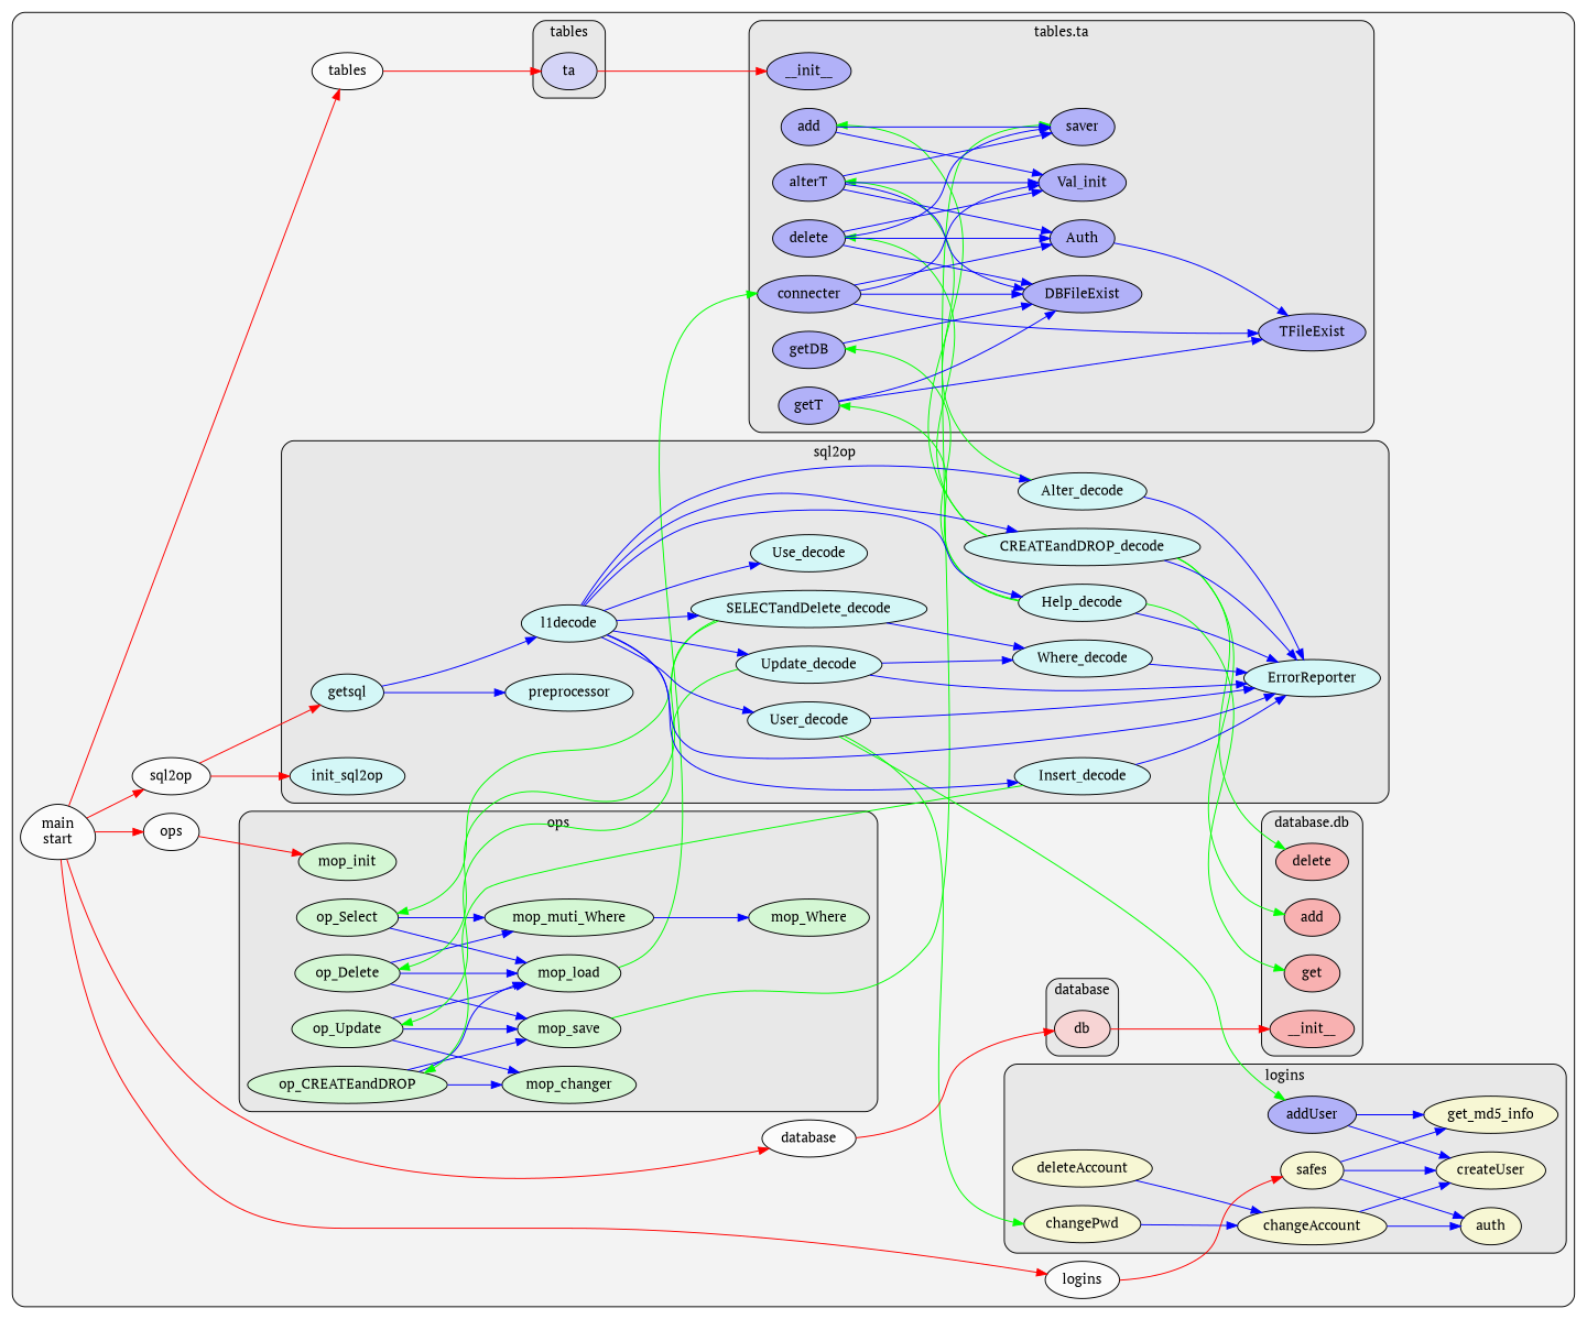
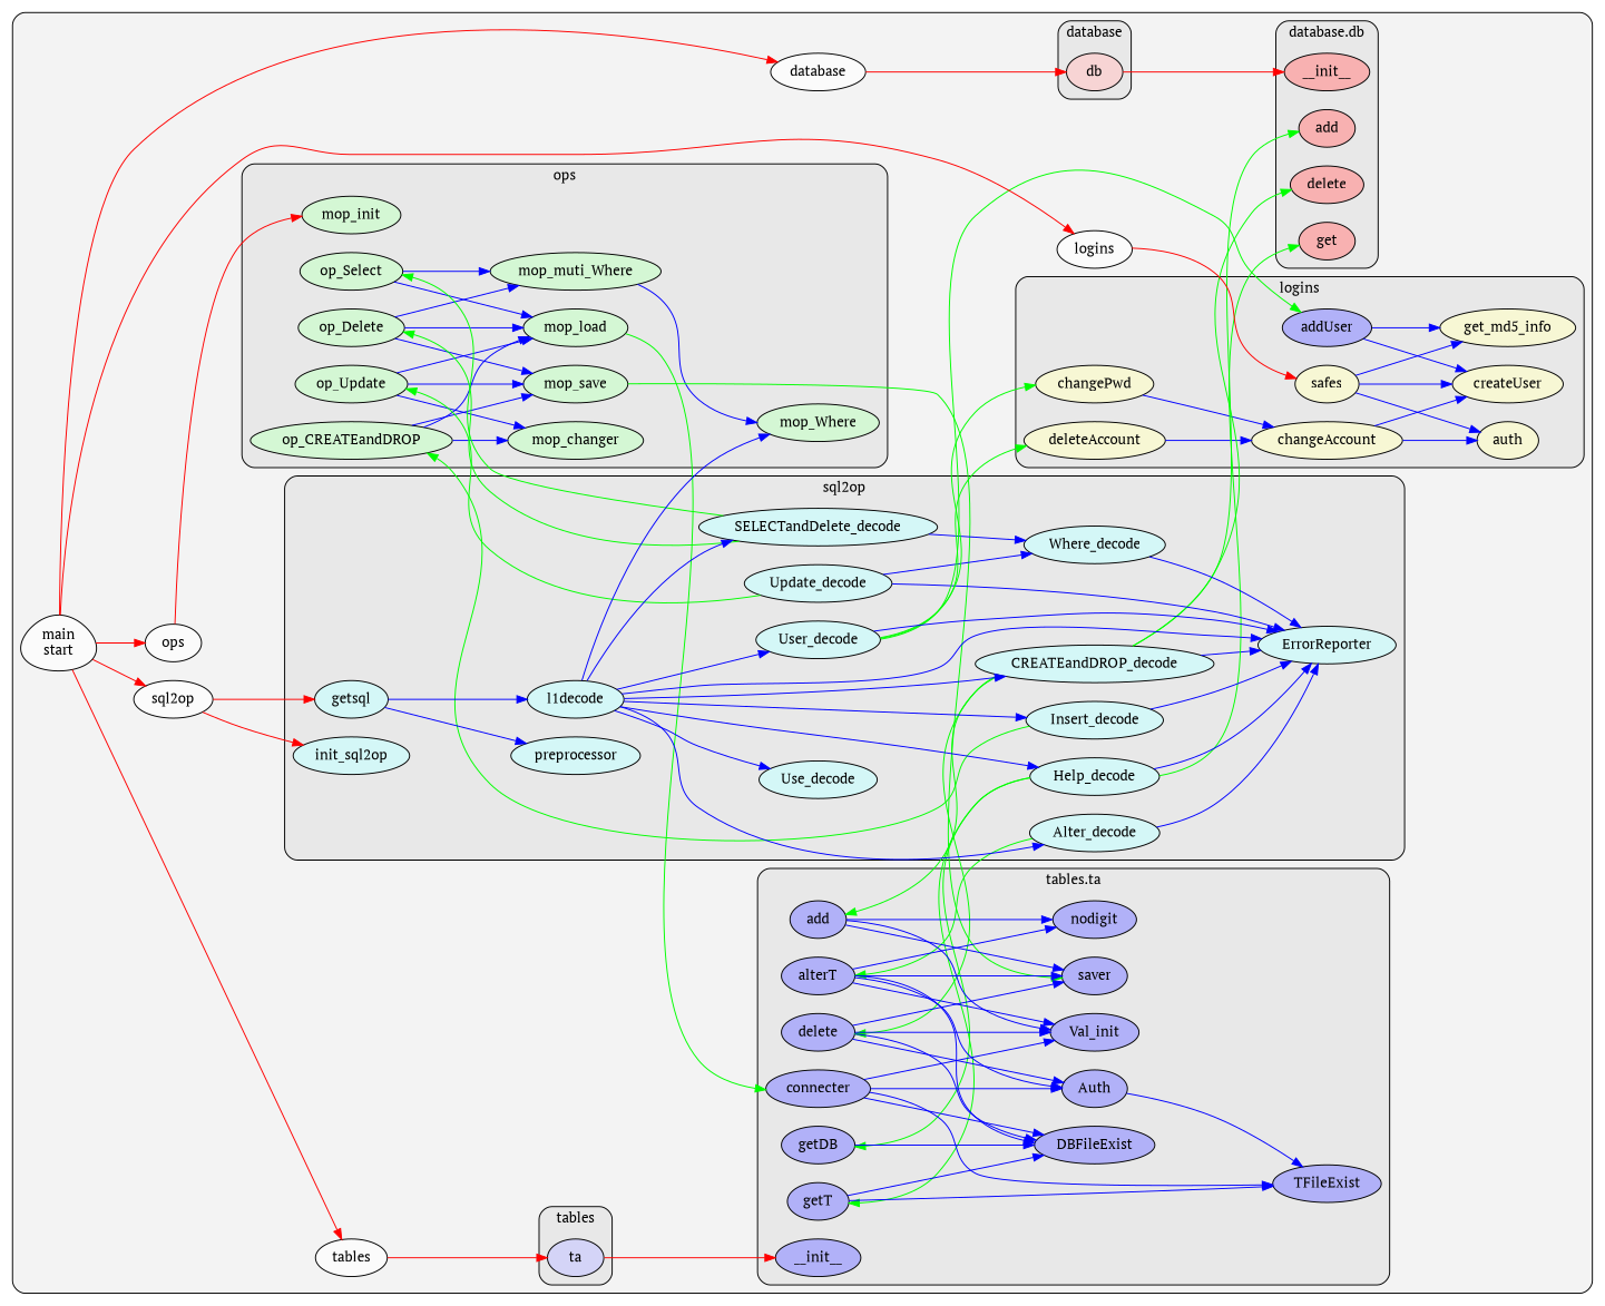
  digraph {
    clusterrank=local
    fontname="PT Serif"
    rankdir=LR
    node [fillcolor="#9999ffb2" fontcolor="#000000" fontname="PT Serif" group=3 style=filled]
    edge [color="#0000FF" fontname="PT Serif" style=solid]
    n1 [fillcolor="#feccccb2" group=0 label=db]
    n2 [fillcolor="#ff9999b2" group=0 label=__init__]
    n3 [fillcolor="#ff9999b2" group=0 label=add]
    n4 [fillcolor="#ff9999b2" group=0 label=delete]
    n5 [fillcolor="#ff9999b2" group=0 label=get]
    n6 [group=1 label=addUser]
    n7 [fillcolor="#fefeccb2" group=1 label=auth]
    n8 [fillcolor="#fefeccb2" group=1 label=changeAccount]
    n9 [fillcolor="#fefeccb2" group=1 label=changePwd]
    n10 [fillcolor="#fefeccb2" group=1 label=createUser]
    n11 [fillcolor="#fefeccb2" group=1 label=deleteAccount]
    n12 [fillcolor="#fefeccb2" group=1 label=get_md5_info]
    n13 [fillcolor="#fefeccb2" group=1 label=safes]
    n14 [fillcolor="#ccfeccb2" group=2 label=mop_Where]
    n15 [fillcolor="#ccfeccb2" group=2 label=mop_changer]
    n16 [fillcolor="#ccfeccb2" group=2 label=mop_init]
    n17 [fillcolor="#ccfeccb2" group=2 label=mop_load]
    n18 [fillcolor="#ccfeccb2" group=2 label=mop_muti_Where]
    n19 [fillcolor="#ccfeccb2" group=2 label=mop_save]
    n20 [fillcolor="#ccfeccb2" group=2 label=op_Delete]
    n21 [fillcolor="#ccfeccb2" group=2 label=op_CREATEandDROP]
    n22 [fillcolor="#ccfeccb2" group=2 label=op_Select]
    n23 [fillcolor="#ccfeccb2" group=2 label=op_Update]
    n24 [fillcolor="#ccfefeb2" label=Alter_decode]
    n25 [fillcolor="#ccfefeb2" label=CREATEandDROP_decode]
    n26 [fillcolor="#ccfefeb2" label=ErrorReporter]
    n27 [fillcolor="#ccfefeb2" label=Help_decode]
    n28 [fillcolor="#ccfefeb2" label=Insert_decode]
    n29 [fillcolor="#ccfefeb2" label=SELECTandDelete_decode]
    n30 [fillcolor="#ccfefeb2" label=Update_decode]
    n31 [fillcolor="#ccfefeb2" label=Use_decode]
    n32 [fillcolor="#ccfefeb2" label=User_decode]
    n33 [fillcolor="#ccfefeb2" label=Where_decode]
    n34 [fillcolor="#ccfefeb2" label=getsql]
    n35 [fillcolor="#ccfefeb2" label=init_sql2op]
    n36 [fillcolor="#ccfefeb2" label=l1decode]
    n37 [fillcolor="#ccfefeb2" label=preprocessor]
    n38 [fillcolor="#ccccfeb2" group=4 label=ta]
    n39 [group=4 label=Auth]
    n40 [group=4 label=DBFileExist]
    n41 [group=4 label=TFileExist]
    n42 [group=4 label=Val_init]
    n43 [group=4 label=__init__]
    n44 [group=4 label=add]
    n45 [group=4 label=alterT]
    n46 [group=4 label=connecter]
    n47 [group=4 label=delete]
    n48 [group=4 label=getDB]
    n49 [group=4 label=getT]
+   n50 [group=4 label=nodigit]
    n51 [group=4 label=saver]
    n52 [fillcolor="#ffffffb2" group=0 label=database]
    n53 [fillcolor="#ffffffb2" group=1 label=logins]
    n54 [fillcolor="#ffffffb2" group=2 label=ops]
    n55 [fillcolor="#ffffffb2" label=sql2op]
    n56 [fillcolor="#ffffffb2" group=4 label=tables]
    n57 [fillcolor="#ffffffb2" group=5 label="main\nstart" shape=egg]
    subgraph cluster_1 {
      fillcolor="#80808018"
      style="filled,rounded"
      n52
      n53
      n54
      n55
      n56
      n57
      subgraph cluster_2 {
        fillcolor="#80808018"
        label=database
        style="filled,rounded"
        n1
      }
      subgraph cluster_3 {
        fillcolor="#80808018"
        label="database.db"
        style="filled,rounded"
        n2
        n3
        n4
        n5
      }
      subgraph cluster_4 {
        fillcolor="#80808018"
        label=logins
        style="filled,rounded"
        n6
        n7
        n8
        n9
        n10
        n11
        n12
        n13
      }
      subgraph cluster_5 {
        fillcolor="#80808018"
        label=ops
        style="filled,rounded"
        n14
        n15
        n16
        n17
        n18
        n19
        n20
        n21
        n22
        n23
      }
      subgraph cluster_6 {
        fillcolor="#80808018"
        label=sql2op
        style="filled,rounded"
        n24
        n25
        n26
        n27
        n28
        n29
        n30
        n31
        n32
        n33
        n34
        n35
        n36
        n37
      }
      subgraph cluster_7 {
        fillcolor="#80808018"
        label=tables
        style="filled,rounded"
        n38
      }
      subgraph cluster_8 {
        fillcolor="#80808018"
        label="tables.ta"
        style="filled,rounded"
        n39
        n40
        n41
        n42
        n43
        n44
        n45
        n46
        n47
        n48
        n49
+       n50
        n51
      }
    }
    n1 -> n2 [color="#FF0000"]
    n6 -> n10
    n6 -> n12
    n8 -> n7
    n8 -> n10
    n9 -> n8
    n11 -> n8
    n13 -> n7
    n13 -> n10
    n13 -> n12
    n17 -> n46 [color="#00FF00"]
    n18 -> n14
    n19 -> n51 [color="#00FF00" weight=50]
    n20 -> n17
    n20 -> n18
    n20 -> n19
    n21 -> n15
    n21 -> n17
    n21 -> n19
    n22 -> n17
    n22 -> n18
    n23 -> n15
    n23 -> n17
    n23 -> n19
    n24 -> n26
    n24 -> n45 [color="#00FF00"]
    n25 -> n3 [color="#00FF00"]
    n25 -> n4 [color="#00FF00"]
    n25 -> n26
    n25 -> n44 [color="#00FF00"]
    n25 -> n47 [color="#00FF00"]
    n27 -> n5 [color="#00FF00"]
    n27 -> n26
    n27 -> n48 [color="#00FF00"]
    n27 -> n49 [color="#00FF00"]
    n28 -> n21 [color="#00FF00"]
    n28 -> n26
    n29 -> n20 [color="#00FF00"]
    n29 -> n22 [color="#00FF00"]
    n29 -> n33
    n30 -> n23 [color="#00FF00"]
    n30 -> n26
    n30 -> n33
    n32 -> n6 [color="#00FF00"]
    n32 -> n9 [color="#00FF00"]
+   n32 -> n11 [color="#00FF00"]
    n32 -> n26
    n33 -> n26
    n34 -> n36
    n34 -> n37
    n36 -> n24
    n36 -> n25
    n36 -> n26
    n36 -> n27
    n36 -> n28
    n36 -> n29
-   n36 -> n30
+   n36 -> n14
    n36 -> n31
    n36 -> n32
    n38 -> n43 [color="#FF0000"]
    n39 -> n41
    n44 -> n42
+   n44 -> n50
    n44 -> n51
    n45 -> n39
    n45 -> n40
    n45 -> n42
+   n45 -> n50
    n45 -> n51
    n46 -> n39
    n46 -> n40
    n46 -> n41
    n46 -> n42
    n47 -> n39
    n47 -> n40
    n47 -> n42
    n47 -> n51
    n48 -> n40
    n49 -> n40
    n49 -> n41
    n52 -> n1 [color="#FF0000"]
    n53 -> n13 [color="#FF0000"]
    n54 -> n16 [color="#FF0000"]
    n55 -> n34 [color="#FF0000"]
    n55 -> n35 [color="#FF0000"]
    n56 -> n38 [color="#FF0000"]
    n57 -> n52 [color="#FF0000"]
    n57 -> n53 [color="#FF0000"]
    n57 -> n54 [color="#FF0000" weight=200]
    n57 -> n55 [color="#FF0000" weight=200]
    n57 -> n56 [color="#FF0000"]
  }
